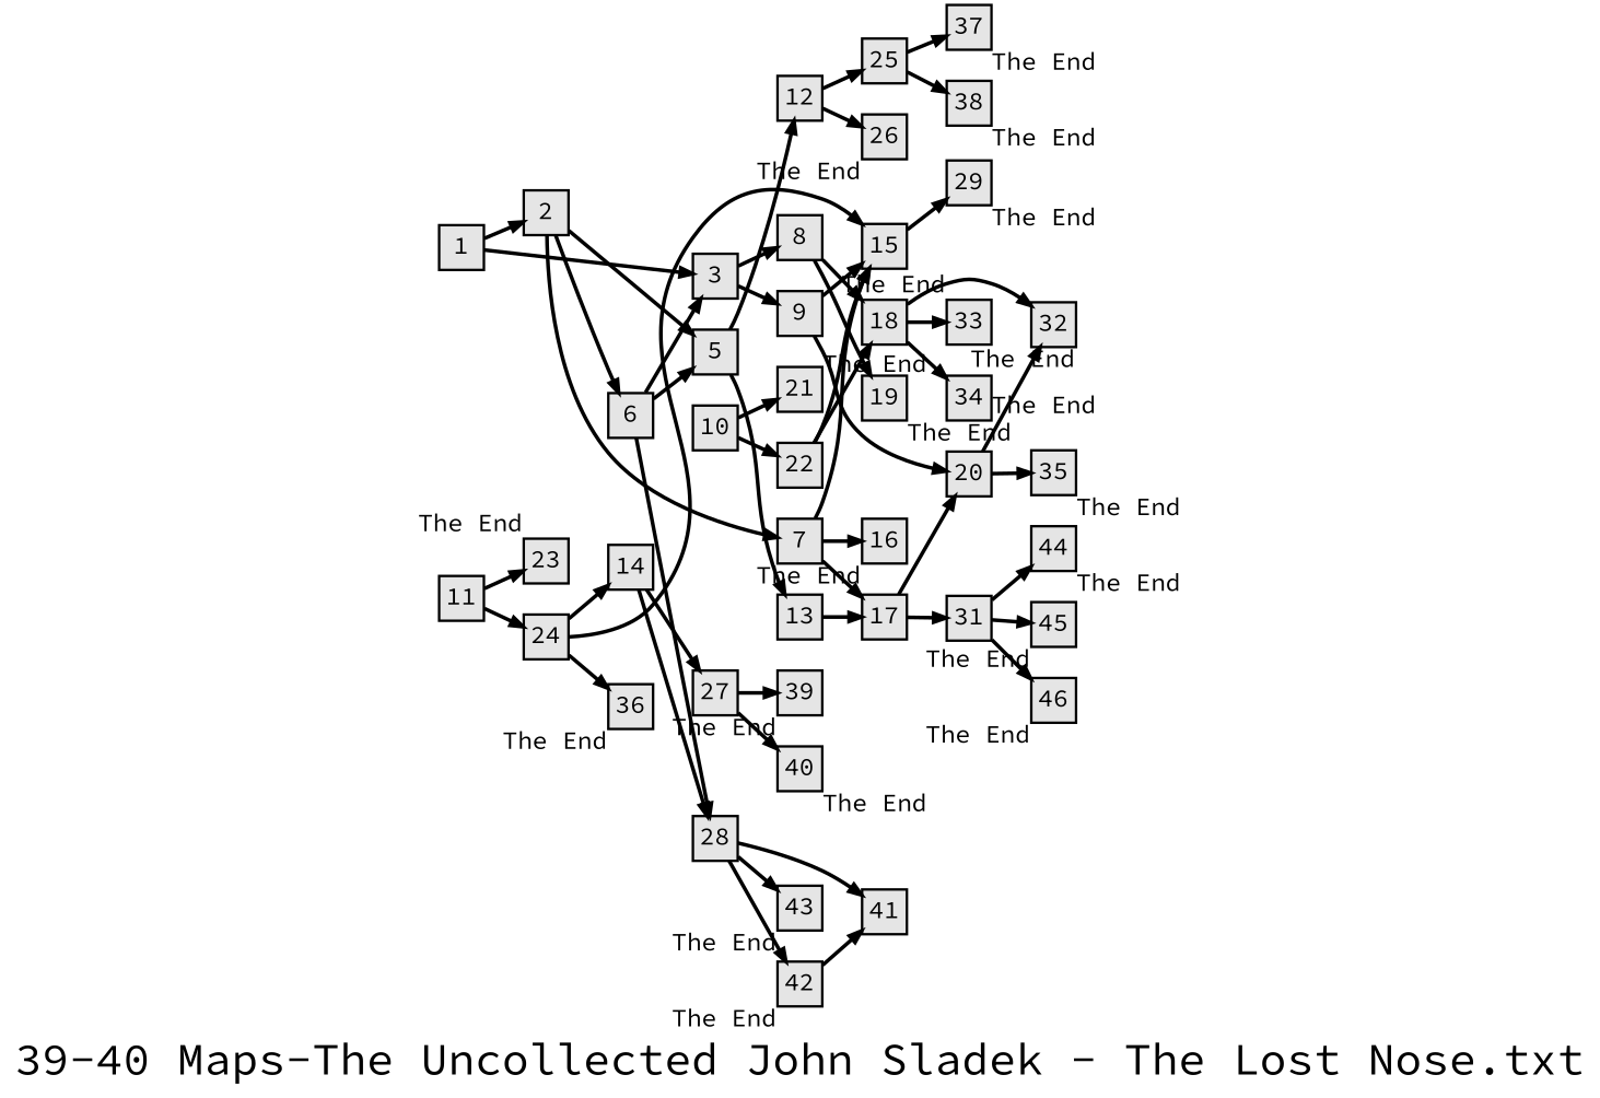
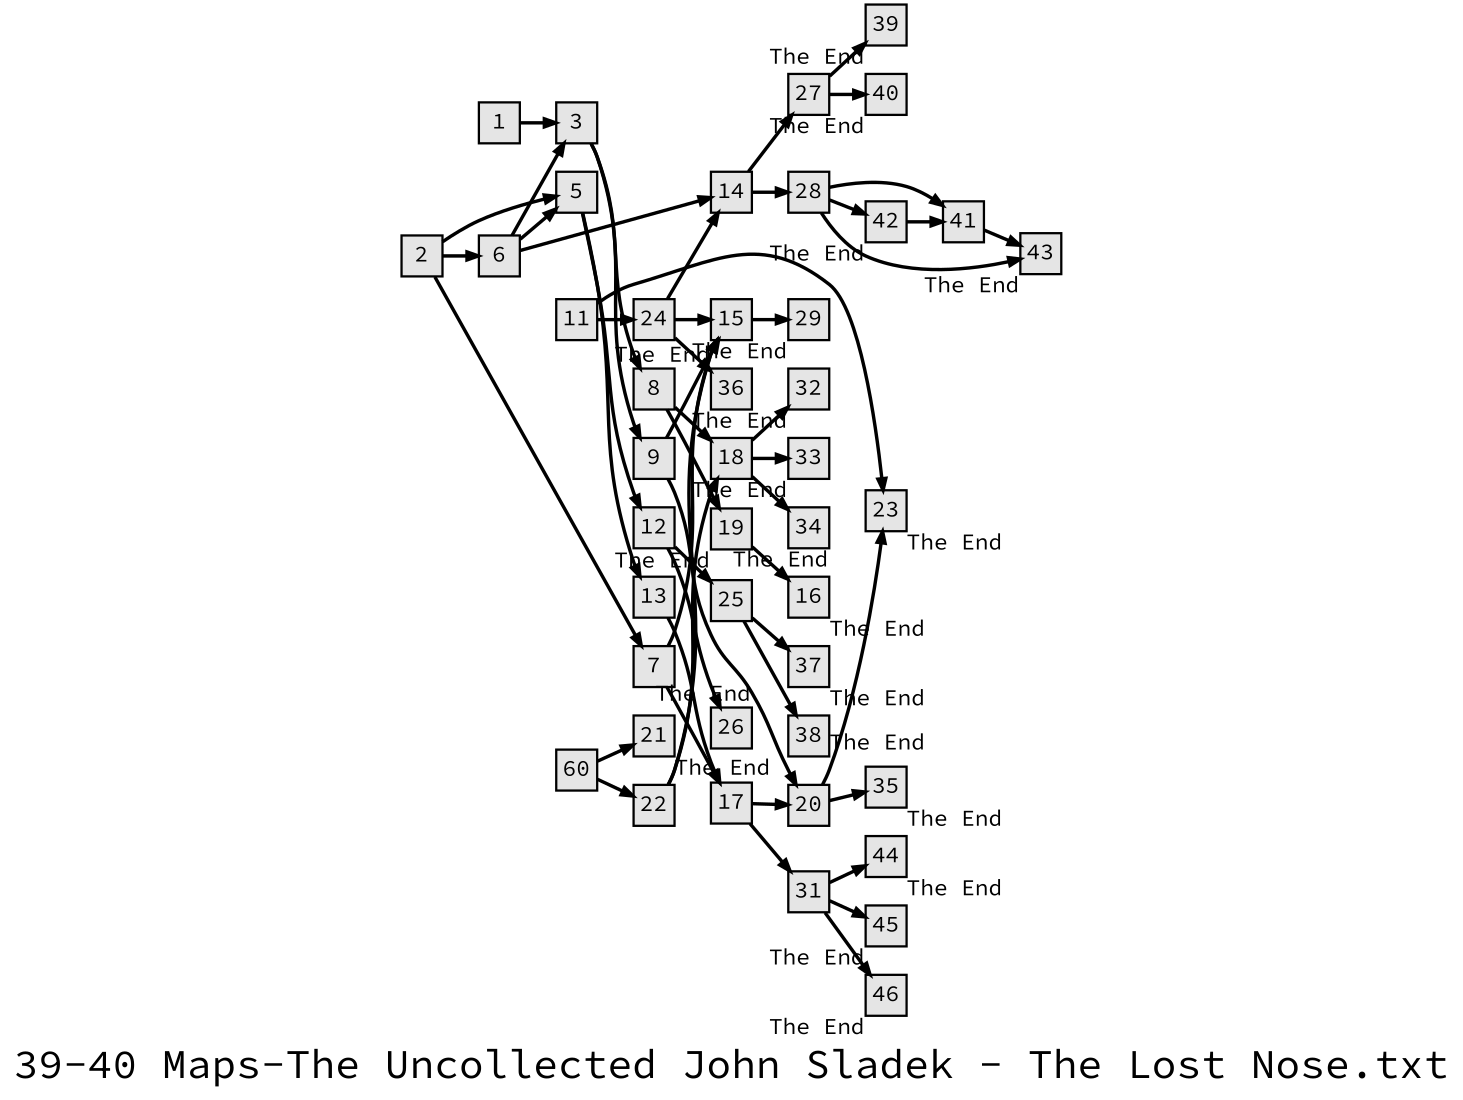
  digraph {
    fontname="Source Code Pro"
    fontsize=36
    label="39-40 Maps-The Uncollected John Sladek - The Lost Nose.txt"
    nodesep=0.35
    ordering=out
    rankdir=LR
    ranksep=0.45
    node [fillcolor=grey90 fixedsize=true fontname="Source Code Pro" fontsize=20 labelfloat=true margin="0,0" penwidth=2 regular=true shape=rect style=filled]
    edge [fontname="Source Code Pro" fontsize=12 labelfloat=true penwidth=3]
    1
    2
    3
    5
    6
    7
    8
    9
    12
    13
    14
    15
    16 [xlabel="The End"]
    17
    18
    19 [xlabel="The End"]
    20
    21 [xlabel="The End"]
-   10
+   10 [label=60]
    22
    23 [xlabel="The End"]
    11
    24
    25
    26 [xlabel="The End"]
    27
    28
    29 [xlabel="The End"]
    31
    32 [xlabel="The End"]
    33 [xlabel="The End"]
    34 [xlabel="The End"]
    35 [xlabel="The End"]
    36 [xlabel="The End"]
    37 [xlabel="The End"]
    38 [xlabel="The End"]
    39 [xlabel="The End"]
    40 [xlabel="The End"]
    41
    42 [xlabel="The End"]
    43 [xlabel="The End"]
    44 [xlabel="The End"]
    45 [xlabel="The End"]
    46 [xlabel="The End"]
-   1 -> 2
    1 -> 3
    2 -> 5
    2 -> 6
    2 -> 7
    3 -> 8
    3 -> 9
    5 -> 12
    5 -> 13
    6 -> 3
    6 -> 5
-   6 -> 28
+   6 -> 14
    7 -> 15
-   7 -> 16
+   19 -> 16
    7 -> 17
    8 -> 18
    8 -> 19
    9 -> 15
    9 -> 20
    12 -> 25
    12 -> 26
    13 -> 17
    14 -> 27
    14 -> 28
    15 -> 29
    17 -> 20
    17 -> 31
    18 -> 32
    18 -> 33
    18 -> 34
-   20 -> 32
+   20 -> 23
    20 -> 35
    10 -> 21
    10 -> 22
    22 -> 15
    22 -> 18
    11 -> 23
    11 -> 24
    24 -> 14
    24 -> 15
    24 -> 36
    25 -> 37
    25 -> 38
    27 -> 39
    27 -> 40
    28 -> 41
    28 -> 42
    28 -> 43
    31 -> 44
    31 -> 45
    31 -> 46
+   41 -> 43
    42 -> 41
  }
